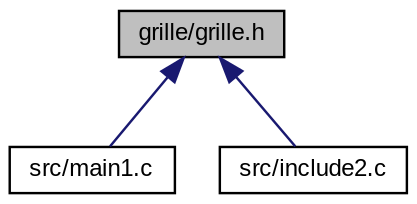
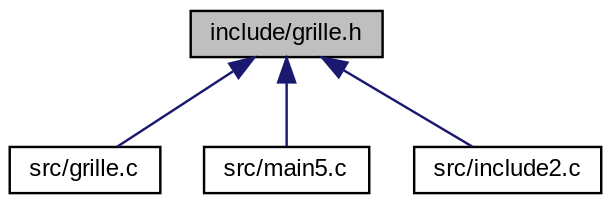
  digraph {
    fontname="Liberation Sans"
    node [color=black fillcolor=white fontname="Liberation Sans" fontsize=10 shape=record style=filled]
    edge [color=midnightblue dir=back fontname="Liberation Sans" fontsize=10 labelfontname=Helvetica labelfontsize=10 style=solid]
-   n1 [fillcolor=grey75 fontcolor=black height=0.2 label="grille/grille.h" width=0.4]
-   n3 [height=0.2 label="src/main1.c" width=0.4]
+   n1 [fillcolor=grey75 fontcolor=black height=0.2 label="include/grille.h" width=0.4]
+   n2 [height=0.2 label="src/grille.c" width=0.4]
+   n3 [height=0.2 label="src/main5.c" width=0.4]
    n4 [height=0.2 label="src/include2.c" width=0.4]
+   n1 -> n2
    n1 -> n3
    n1 -> n4
  }
